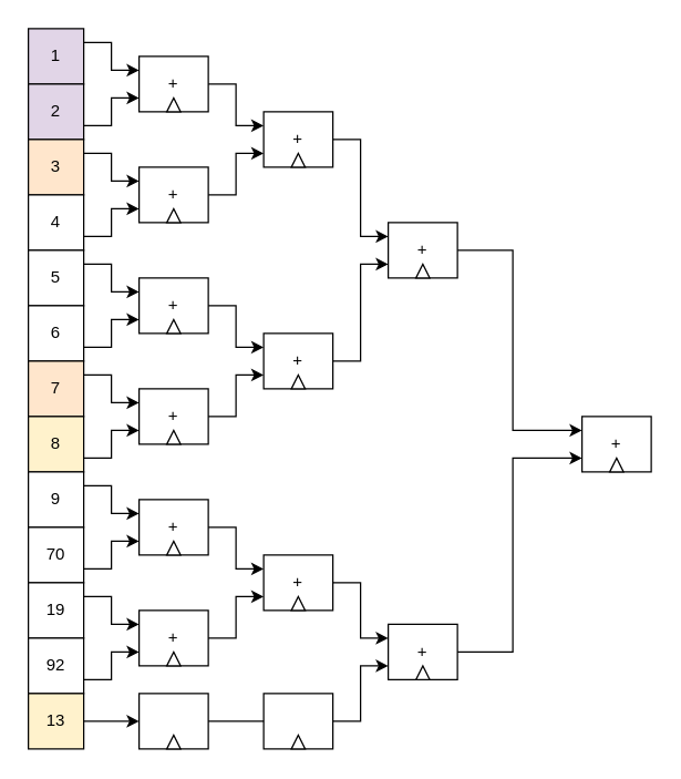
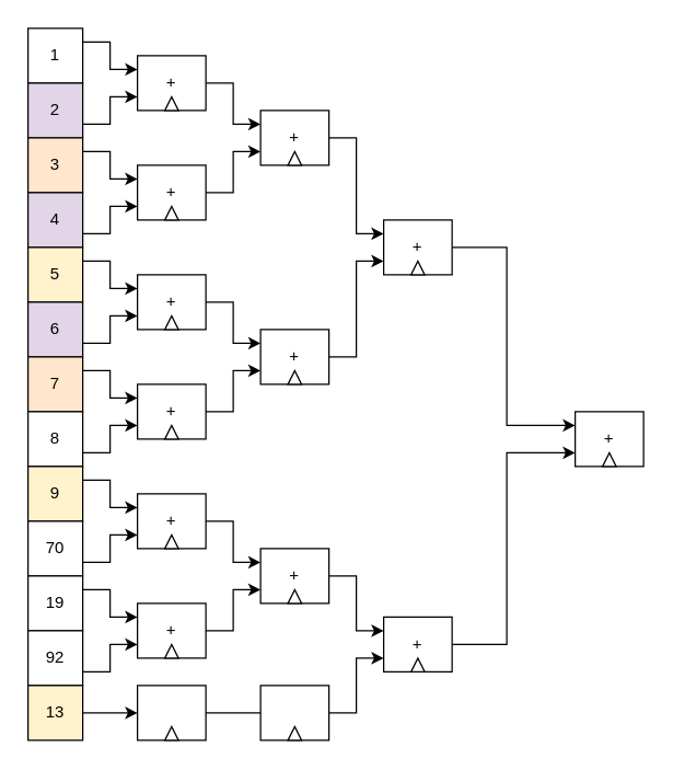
  <mxCell id="0" />
  <mxCell id="1" parent="0" />
- <mxCell id="2" value="1" style="rounded=0;whiteSpace=wrap;html=1;fillColor=#e1d5e7;" vertex="1" parent="1"><mxGeometry x="20" y="20" width="40" height="40" as="geometry" /></mxCell>
+ <mxCell id="2" value="1" style="rounded=0;whiteSpace=wrap;html=1;" vertex="1" parent="1"><mxGeometry x="20" y="20" width="40" height="40" as="geometry" /></mxCell>
  <mxCell id="3" value="2" style="rounded=0;whiteSpace=wrap;html=1;fillColor=#e1d5e7;" vertex="1" parent="1"><mxGeometry x="20" y="60" width="40" height="40" as="geometry" /></mxCell>
  <mxCell id="4" value="3" style="rounded=0;whiteSpace=wrap;html=1;fillColor=#ffe6cc;" vertex="1" parent="1"><mxGeometry x="20" y="100" width="40" height="40" as="geometry" /></mxCell>
- <mxCell id="5" value="4" style="rounded=0;whiteSpace=wrap;html=1;" vertex="1" parent="1"><mxGeometry x="20" y="140" width="40" height="40" as="geometry" /></mxCell>
- <mxCell id="6" value="5" style="rounded=0;whiteSpace=wrap;html=1;" vertex="1" parent="1"><mxGeometry x="20" y="180" width="40" height="40" as="geometry" /></mxCell>
- <mxCell id="7" value="6" style="rounded=0;whiteSpace=wrap;html=1;" vertex="1" parent="1"><mxGeometry x="20" y="220" width="40" height="40" as="geometry" /></mxCell>
+ <mxCell id="5" value="4" style="rounded=0;whiteSpace=wrap;html=1;fillColor=#e1d5e7;" vertex="1" parent="1"><mxGeometry x="20" y="140" width="40" height="40" as="geometry" /></mxCell>
+ <mxCell id="6" value="5" style="rounded=0;whiteSpace=wrap;html=1;fillColor=#fff2cc;" vertex="1" parent="1"><mxGeometry x="20" y="180" width="40" height="40" as="geometry" /></mxCell>
+ <mxCell id="7" value="6" style="rounded=0;whiteSpace=wrap;html=1;fillColor=#e1d5e7;" vertex="1" parent="1"><mxGeometry x="20" y="220" width="40" height="40" as="geometry" /></mxCell>
  <mxCell id="8" value="7" style="rounded=0;whiteSpace=wrap;html=1;fillColor=#ffe6cc;" vertex="1" parent="1"><mxGeometry x="20" y="260" width="40" height="40" as="geometry" /></mxCell>
- <mxCell id="9" value="8" style="rounded=0;whiteSpace=wrap;html=1;fillColor=#fff2cc;" vertex="1" parent="1"><mxGeometry x="20" y="300" width="40" height="40" as="geometry" /></mxCell>
- <mxCell id="10" value="9" style="rounded=0;whiteSpace=wrap;html=1;" vertex="1" parent="1"><mxGeometry x="20" y="340" width="40" height="40" as="geometry" /></mxCell>
+ <mxCell id="9" value="8" style="rounded=0;whiteSpace=wrap;html=1;" vertex="1" parent="1"><mxGeometry x="20" y="300" width="40" height="40" as="geometry" /></mxCell>
+ <mxCell id="10" value="9" style="rounded=0;whiteSpace=wrap;html=1;fillColor=#fff2cc;" vertex="1" parent="1"><mxGeometry x="20" y="340" width="40" height="40" as="geometry" /></mxCell>
  <mxCell id="11" value="" style="endArrow=classic;html=1;rounded=0;entryX=0;entryY=0.25;entryDx=0;entryDy=0;" edge="1" parent="1" target="13"><mxGeometry width="50" height="50" relative="1" as="geometry"><mxPoint x="60" y="30" as="sourcePoint" /><mxPoint x="225" y="75" as="targetPoint" /><Array as="points"><mxPoint x="80" y="30" /><mxPoint x="80" y="50" /></Array></mxGeometry></mxCell>
  <mxCell id="12" value="" style="endArrow=classic;html=1;rounded=0;exitX=1;exitY=0.5;exitDx=0;exitDy=0;entryX=0;entryY=0.75;entryDx=0;entryDy=0;" edge="1" parent="1" target="13"><mxGeometry width="50" height="50" relative="1" as="geometry"><mxPoint x="60" y="90" as="sourcePoint" /><mxPoint x="420" y="150" as="targetPoint" /><Array as="points"><mxPoint x="80" y="90" /><mxPoint x="80" y="70" /></Array></mxGeometry></mxCell>
  <mxCell id="13" value="+" style="rounded=0;whiteSpace=wrap;html=1;" vertex="1" parent="1"><mxGeometry x="100" y="40" width="50" height="40" as="geometry" /></mxCell>
  <mxCell id="14" value="" style="triangle;whiteSpace=wrap;html=1;direction=north;" vertex="1" parent="1"><mxGeometry x="120" y="70" width="10" height="10" as="geometry" /></mxCell>
  <mxCell id="15" value="" style="endArrow=classic;html=1;rounded=0;entryX=0;entryY=0.25;entryDx=0;entryDy=0;" edge="1" parent="1" target="17"><mxGeometry width="50" height="50" relative="1" as="geometry"><mxPoint x="60" y="110" as="sourcePoint" /><mxPoint x="225" y="155" as="targetPoint" /><Array as="points"><mxPoint x="80" y="110" /><mxPoint x="80" y="130" /></Array></mxGeometry></mxCell>
  <mxCell id="16" value="" style="endArrow=classic;html=1;rounded=0;exitX=1;exitY=0.5;exitDx=0;exitDy=0;entryX=0;entryY=0.75;entryDx=0;entryDy=0;" edge="1" parent="1" target="17"><mxGeometry width="50" height="50" relative="1" as="geometry"><mxPoint x="60" y="170" as="sourcePoint" /><mxPoint x="420" y="230" as="targetPoint" /><Array as="points"><mxPoint x="80" y="170" /><mxPoint x="80" y="150" /></Array></mxGeometry></mxCell>
  <mxCell id="17" value="+" style="rounded=0;whiteSpace=wrap;html=1;" vertex="1" parent="1"><mxGeometry x="100" y="120" width="50" height="40" as="geometry" /></mxCell>
  <mxCell id="18" value="" style="triangle;whiteSpace=wrap;html=1;direction=north;" vertex="1" parent="1"><mxGeometry x="120" y="150" width="10" height="10" as="geometry" /></mxCell>
  <mxCell id="19" value="" style="endArrow=classic;html=1;rounded=0;entryX=0;entryY=0.25;entryDx=0;entryDy=0;" edge="1" parent="1" target="21"><mxGeometry width="50" height="50" relative="1" as="geometry"><mxPoint x="60" y="190" as="sourcePoint" /><mxPoint x="225" y="235" as="targetPoint" /><Array as="points"><mxPoint x="80" y="190" /><mxPoint x="80" y="210" /></Array></mxGeometry></mxCell>
  <mxCell id="20" value="" style="endArrow=classic;html=1;rounded=0;exitX=1;exitY=0.5;exitDx=0;exitDy=0;entryX=0;entryY=0.75;entryDx=0;entryDy=0;" edge="1" parent="1" target="21"><mxGeometry width="50" height="50" relative="1" as="geometry"><mxPoint x="60" y="250" as="sourcePoint" /><mxPoint x="420" y="310" as="targetPoint" /><Array as="points"><mxPoint x="80" y="250" /><mxPoint x="80" y="230" /></Array></mxGeometry></mxCell>
  <mxCell id="21" value="+" style="rounded=0;whiteSpace=wrap;html=1;" vertex="1" parent="1"><mxGeometry x="100" y="200" width="50" height="40" as="geometry" /></mxCell>
  <mxCell id="22" value="" style="triangle;whiteSpace=wrap;html=1;direction=north;" vertex="1" parent="1"><mxGeometry x="120" y="230" width="10" height="10" as="geometry" /></mxCell>
  <mxCell id="23" value="" style="endArrow=classic;html=1;rounded=0;entryX=0;entryY=0.25;entryDx=0;entryDy=0;" edge="1" parent="1" target="26"><mxGeometry width="50" height="50" relative="1" as="geometry"><mxPoint x="60" y="270" as="sourcePoint" /><mxPoint x="225" y="315" as="targetPoint" /><Array as="points"><mxPoint x="80" y="270" /><mxPoint x="80" y="290" /></Array></mxGeometry></mxCell>
  <mxCell id="24" value="" style="endArrow=classic;html=1;rounded=0;exitX=1;exitY=0.5;exitDx=0;exitDy=0;entryX=0;entryY=0.75;entryDx=0;entryDy=0;" edge="1" parent="1" target="26"><mxGeometry width="50" height="50" relative="1" as="geometry"><mxPoint x="60" y="330" as="sourcePoint" /><mxPoint x="420" y="390" as="targetPoint" /><Array as="points"><mxPoint x="80" y="330" /><mxPoint x="80" y="310" /></Array></mxGeometry></mxCell>
  <mxCell id="25" value="" style="group" vertex="1" connectable="0" parent="1"><mxGeometry x="100" y="280" width="50" height="40" as="geometry" /></mxCell>
  <mxCell id="26" value="+" style="rounded=0;whiteSpace=wrap;html=1;" vertex="1" parent="25"><mxGeometry width="50" height="40" as="geometry" /></mxCell>
  <mxCell id="27" value="" style="triangle;whiteSpace=wrap;html=1;direction=north;" vertex="1" parent="25"><mxGeometry x="20" y="30" width="10" height="10" as="geometry" /></mxCell>
  <mxCell id="28" value="" style="endArrow=classic;html=1;rounded=0;entryX=0;entryY=0.25;entryDx=0;entryDy=0;" edge="1" parent="1" target="30"><mxGeometry width="50" height="50" relative="1" as="geometry"><mxPoint x="150" y="60" as="sourcePoint" /><mxPoint x="315" y="105" as="targetPoint" /><Array as="points"><mxPoint x="170" y="60" /><mxPoint x="170" y="90" /></Array></mxGeometry></mxCell>
  <mxCell id="29" value="" style="endArrow=classic;html=1;rounded=0;exitX=1;exitY=0.5;exitDx=0;exitDy=0;entryX=0;entryY=0.75;entryDx=0;entryDy=0;" edge="1" parent="1" target="30"><mxGeometry width="50" height="50" relative="1" as="geometry"><mxPoint x="150" y="140" as="sourcePoint" /><mxPoint x="510" y="180" as="targetPoint" /><Array as="points"><mxPoint x="170" y="140" /><mxPoint x="170" y="110" /></Array></mxGeometry></mxCell>
  <mxCell id="30" value="+" style="rounded=0;whiteSpace=wrap;html=1;" vertex="1" parent="1"><mxGeometry x="190" y="80" width="50" height="40" as="geometry" /></mxCell>
  <mxCell id="31" value="" style="triangle;whiteSpace=wrap;html=1;direction=north;" vertex="1" parent="1"><mxGeometry x="210" y="110" width="10" height="10" as="geometry" /></mxCell>
  <mxCell id="32" value="" style="endArrow=classic;html=1;rounded=0;entryX=0;entryY=0.25;entryDx=0;entryDy=0;" edge="1" parent="1" target="34"><mxGeometry width="50" height="50" relative="1" as="geometry"><mxPoint x="150" y="220" as="sourcePoint" /><mxPoint x="315" y="265" as="targetPoint" /><Array as="points"><mxPoint x="170" y="220" /><mxPoint x="170" y="250" /></Array></mxGeometry></mxCell>
  <mxCell id="33" value="" style="endArrow=classic;html=1;rounded=0;exitX=1;exitY=0.5;exitDx=0;exitDy=0;entryX=0;entryY=0.75;entryDx=0;entryDy=0;" edge="1" parent="1" target="34"><mxGeometry width="50" height="50" relative="1" as="geometry"><mxPoint x="150" y="300" as="sourcePoint" /><mxPoint x="510" y="340" as="targetPoint" /><Array as="points"><mxPoint x="170" y="300" /><mxPoint x="170" y="270" /></Array></mxGeometry></mxCell>
  <mxCell id="34" value="+" style="rounded=0;whiteSpace=wrap;html=1;" vertex="1" parent="1"><mxGeometry x="190" y="240" width="50" height="40" as="geometry" /></mxCell>
  <mxCell id="35" value="" style="triangle;whiteSpace=wrap;html=1;direction=north;" vertex="1" parent="1"><mxGeometry x="210" y="270" width="10" height="10" as="geometry" /></mxCell>
  <mxCell id="36" value="+" style="rounded=0;whiteSpace=wrap;html=1;" vertex="1" parent="1"><mxGeometry x="280" y="160" width="50" height="40" as="geometry" /></mxCell>
  <mxCell id="37" value="" style="triangle;whiteSpace=wrap;html=1;direction=north;" vertex="1" parent="1"><mxGeometry x="300" y="190" width="10" height="10" as="geometry" /></mxCell>
  <mxCell id="38" value="" style="endArrow=classic;html=1;rounded=0;exitX=1;exitY=0.5;exitDx=0;exitDy=0;entryX=0;entryY=0.25;entryDx=0;entryDy=0;" edge="1" parent="1" source="30" target="36"><mxGeometry width="50" height="50" relative="1" as="geometry"><mxPoint x="170" y="220" as="sourcePoint" /><mxPoint x="220" y="170" as="targetPoint" /><Array as="points"><mxPoint x="260" y="100" /><mxPoint x="260" y="170" /></Array></mxGeometry></mxCell>
  <mxCell id="39" value="" style="endArrow=classic;html=1;rounded=0;entryX=0;entryY=0.75;entryDx=0;entryDy=0;exitX=1;exitY=0.5;exitDx=0;exitDy=0;" edge="1" parent="1" source="34" target="36"><mxGeometry width="50" height="50" relative="1" as="geometry"><mxPoint x="170" y="220" as="sourcePoint" /><mxPoint x="220" y="170" as="targetPoint" /><Array as="points"><mxPoint x="260" y="260" /><mxPoint x="260" y="190" /></Array></mxGeometry></mxCell>
  <mxCell id="40" value="70" style="rounded=0;whiteSpace=wrap;html=1;" vertex="1" parent="1"><mxGeometry x="20" y="380" width="40" height="40" as="geometry" /></mxCell>
  <mxCell id="41" value="19" style="rounded=0;whiteSpace=wrap;html=1;" vertex="1" parent="1"><mxGeometry x="20" y="420" width="40" height="40" as="geometry" /></mxCell>
  <mxCell id="42" value="92" style="rounded=0;whiteSpace=wrap;html=1;" vertex="1" parent="1"><mxGeometry x="20" y="460" width="40" height="40" as="geometry" /></mxCell>
  <mxCell id="43" value="13" style="rounded=0;whiteSpace=wrap;html=1;fillColor=#fff2cc;" vertex="1" parent="1"><mxGeometry x="20" y="500" width="40" height="40" as="geometry" /></mxCell>
  <mxCell id="44" value="" style="endArrow=classic;html=1;rounded=0;entryX=0;entryY=0.25;entryDx=0;entryDy=0;" edge="1" parent="1" target="47"><mxGeometry width="50" height="50" relative="1" as="geometry"><mxPoint x="60" y="350" as="sourcePoint" /><mxPoint x="225" y="395" as="targetPoint" /><Array as="points"><mxPoint x="80" y="350" /><mxPoint x="80" y="370" /></Array></mxGeometry></mxCell>
  <mxCell id="45" value="" style="endArrow=classic;html=1;rounded=0;exitX=1;exitY=0.5;exitDx=0;exitDy=0;entryX=0;entryY=0.75;entryDx=0;entryDy=0;" edge="1" parent="1" target="47"><mxGeometry width="50" height="50" relative="1" as="geometry"><mxPoint x="60" y="410" as="sourcePoint" /><mxPoint x="420" y="470" as="targetPoint" /><Array as="points"><mxPoint x="80" y="410" /><mxPoint x="80" y="390" /></Array></mxGeometry></mxCell>
  <mxCell id="46" value="" style="group" vertex="1" connectable="0" parent="1"><mxGeometry x="100" y="360" width="50" height="40" as="geometry" /></mxCell>
  <mxCell id="47" value="+" style="rounded=0;whiteSpace=wrap;html=1;" vertex="1" parent="46"><mxGeometry width="50" height="40" as="geometry" /></mxCell>
  <mxCell id="48" value="" style="triangle;whiteSpace=wrap;html=1;direction=north;" vertex="1" parent="46"><mxGeometry x="20" y="30" width="10" height="10" as="geometry" /></mxCell>
  <mxCell id="49" value="" style="endArrow=classic;html=1;rounded=0;entryX=0;entryY=0.25;entryDx=0;entryDy=0;" edge="1" parent="1" target="52"><mxGeometry width="50" height="50" relative="1" as="geometry"><mxPoint x="60" y="430" as="sourcePoint" /><mxPoint x="225" y="475" as="targetPoint" /><Array as="points"><mxPoint x="80" y="430" /><mxPoint x="80" y="450" /></Array></mxGeometry></mxCell>
  <mxCell id="50" value="" style="endArrow=classic;html=1;rounded=0;exitX=1;exitY=0.5;exitDx=0;exitDy=0;entryX=0;entryY=0.75;entryDx=0;entryDy=0;" edge="1" parent="1" target="52"><mxGeometry width="50" height="50" relative="1" as="geometry"><mxPoint x="60" y="490" as="sourcePoint" /><mxPoint x="420" y="550" as="targetPoint" /><Array as="points"><mxPoint x="80" y="490" /><mxPoint x="80" y="470" /></Array></mxGeometry></mxCell>
  <mxCell id="51" value="" style="group" vertex="1" connectable="0" parent="1"><mxGeometry x="100" y="440" width="50" height="40" as="geometry" /></mxCell>
  <mxCell id="52" value="+" style="rounded=0;whiteSpace=wrap;html=1;" vertex="1" parent="51"><mxGeometry width="50" height="40" as="geometry" /></mxCell>
  <mxCell id="53" value="" style="triangle;whiteSpace=wrap;html=1;direction=north;" vertex="1" parent="51"><mxGeometry x="20" y="30" width="10" height="10" as="geometry" /></mxCell>
  <mxCell id="54" value="" style="rounded=0;whiteSpace=wrap;html=1;" vertex="1" parent="1"><mxGeometry x="100" y="500" width="50" height="40" as="geometry" /></mxCell>
  <mxCell id="55" value="" style="triangle;whiteSpace=wrap;html=1;direction=north;" vertex="1" parent="1"><mxGeometry x="120" y="530" width="10" height="10" as="geometry" /></mxCell>
  <mxCell id="56" value="" style="endArrow=classic;html=1;rounded=0;exitX=1;exitY=0.5;exitDx=0;exitDy=0;entryX=0;entryY=0.5;entryDx=0;entryDy=0;" edge="1" parent="1" target="54"><mxGeometry width="50" height="50" relative="1" as="geometry"><mxPoint x="60" y="520" as="sourcePoint" /><mxPoint x="180" y="460" as="targetPoint" /></mxGeometry></mxCell>
  <mxCell id="57" value="" style="endArrow=classic;html=1;rounded=0;entryX=0;entryY=0.25;entryDx=0;entryDy=0;" edge="1" parent="1" target="59"><mxGeometry width="50" height="50" relative="1" as="geometry"><mxPoint x="150" y="380" as="sourcePoint" /><mxPoint x="315" y="425" as="targetPoint" /><Array as="points"><mxPoint x="170" y="380" /><mxPoint x="170" y="410" /></Array></mxGeometry></mxCell>
  <mxCell id="58" value="" style="endArrow=classic;html=1;rounded=0;exitX=1;exitY=0.5;exitDx=0;exitDy=0;entryX=0;entryY=0.75;entryDx=0;entryDy=0;" edge="1" parent="1" target="59"><mxGeometry width="50" height="50" relative="1" as="geometry"><mxPoint x="150" y="460" as="sourcePoint" /><mxPoint x="510" y="500" as="targetPoint" /><Array as="points"><mxPoint x="170" y="460" /><mxPoint x="170" y="430" /></Array></mxGeometry></mxCell>
  <mxCell id="59" value="+" style="rounded=0;whiteSpace=wrap;html=1;" vertex="1" parent="1"><mxGeometry x="190" y="400" width="50" height="40" as="geometry" /></mxCell>
  <mxCell id="60" value="" style="triangle;whiteSpace=wrap;html=1;direction=north;" vertex="1" parent="1"><mxGeometry x="210" y="430" width="10" height="10" as="geometry" /></mxCell>
  <mxCell id="61" value="+" style="rounded=0;whiteSpace=wrap;html=1;" vertex="1" parent="1"><mxGeometry x="280" y="450" width="50" height="40" as="geometry" /></mxCell>
  <mxCell id="62" value="" style="triangle;whiteSpace=wrap;html=1;direction=north;" vertex="1" parent="1"><mxGeometry x="300" y="480" width="10" height="10" as="geometry" /></mxCell>
  <mxCell id="63" value="" style="endArrow=classic;html=1;rounded=0;exitX=1;exitY=0.5;exitDx=0;exitDy=0;entryX=0;entryY=0.25;entryDx=0;entryDy=0;" edge="1" parent="1" target="61"><mxGeometry width="50" height="50" relative="1" as="geometry"><mxPoint x="240" y="420" as="sourcePoint" /><mxPoint x="220" y="490" as="targetPoint" /><Array as="points"><mxPoint x="260" y="420" /><mxPoint x="260" y="460" /></Array></mxGeometry></mxCell>
  <mxCell id="64" value="" style="endArrow=classic;html=1;rounded=0;entryX=0;entryY=0.75;entryDx=0;entryDy=0;exitX=1;exitY=0.5;exitDx=0;exitDy=0;" edge="1" parent="1" target="61" source="54"><mxGeometry width="50" height="50" relative="1" as="geometry"><mxPoint x="240" y="580" as="sourcePoint" /><mxPoint x="220" y="490" as="targetPoint" /><Array as="points"><mxPoint x="260" y="520" /><mxPoint x="260" y="480" /></Array></mxGeometry></mxCell>
  <mxCell id="65" value="+" style="rounded=0;whiteSpace=wrap;html=1;" vertex="1" parent="1"><mxGeometry x="420" y="300" width="50" height="40" as="geometry" /></mxCell>
  <mxCell id="66" value="" style="triangle;whiteSpace=wrap;html=1;direction=north;" vertex="1" parent="1"><mxGeometry x="440" y="330" width="10" height="10" as="geometry" /></mxCell>
  <mxCell id="67" value="" style="endArrow=classic;html=1;rounded=0;exitX=1;exitY=0.5;exitDx=0;exitDy=0;entryX=0;entryY=0.25;entryDx=0;entryDy=0;" edge="1" parent="1" source="36" target="65"><mxGeometry width="50" height="50" relative="1" as="geometry"><mxPoint x="350" y="200" as="sourcePoint" /><mxPoint x="390" y="270" as="targetPoint" /><Array as="points"><mxPoint x="370" y="180" /><mxPoint x="370" y="310" /></Array></mxGeometry></mxCell>
  <mxCell id="68" value="" style="endArrow=classic;html=1;rounded=0;entryX=0;entryY=0.75;entryDx=0;entryDy=0;exitX=1;exitY=0.5;exitDx=0;exitDy=0;" edge="1" parent="1" source="61" target="65"><mxGeometry width="50" height="50" relative="1" as="geometry"><mxPoint x="310" y="440" as="sourcePoint" /><mxPoint x="440" y="400" as="targetPoint" /><Array as="points"><mxPoint x="370" y="470" /><mxPoint x="370" y="330" /></Array></mxGeometry></mxCell>
  <mxCell id="69" value="" style="rounded=0;whiteSpace=wrap;html=1;" vertex="1" parent="1"><mxGeometry x="190" y="500" width="50" height="40" as="geometry" /></mxCell>
  <mxCell id="70" value="" style="triangle;whiteSpace=wrap;html=1;direction=north;" vertex="1" parent="1"><mxGeometry x="210" y="530" width="10" height="10" as="geometry" /></mxCell>
